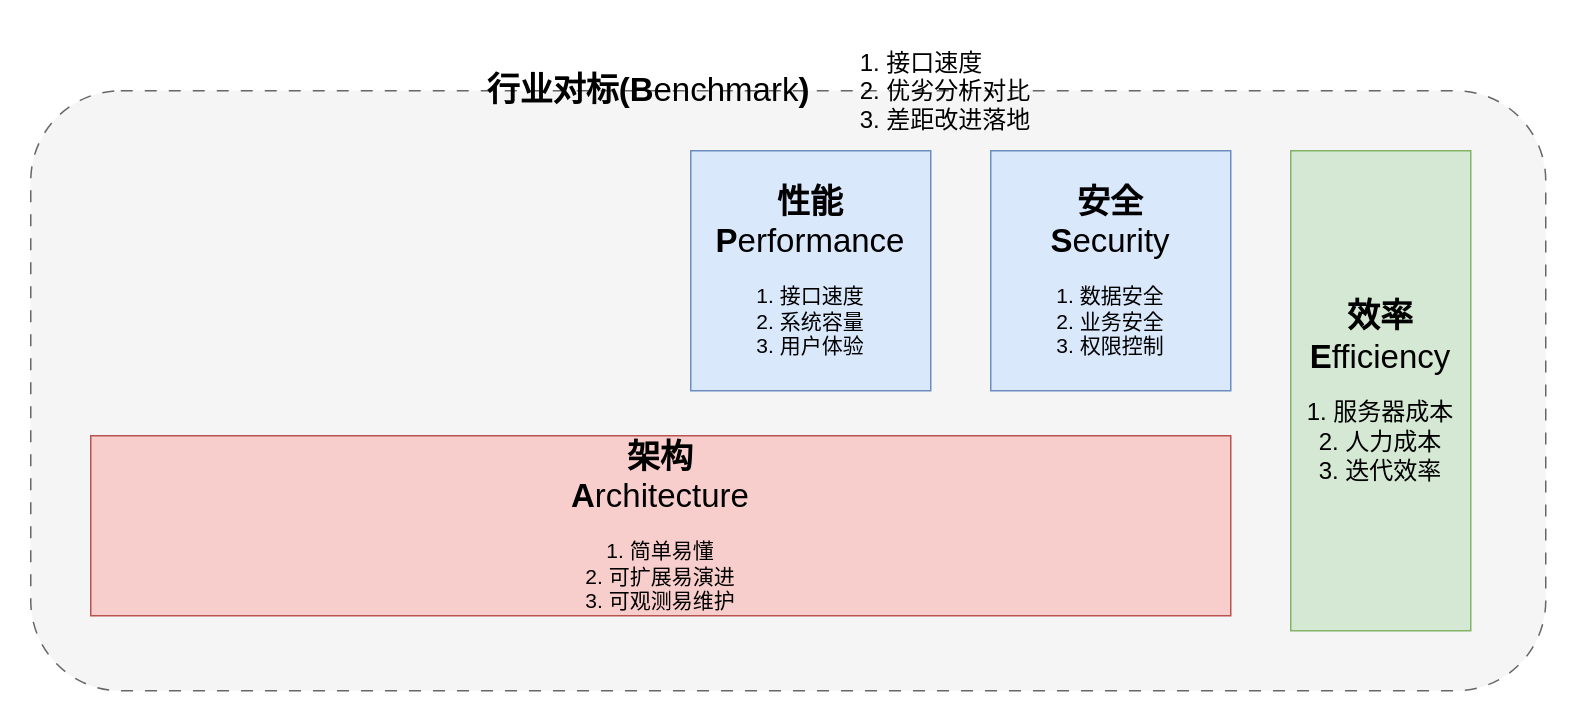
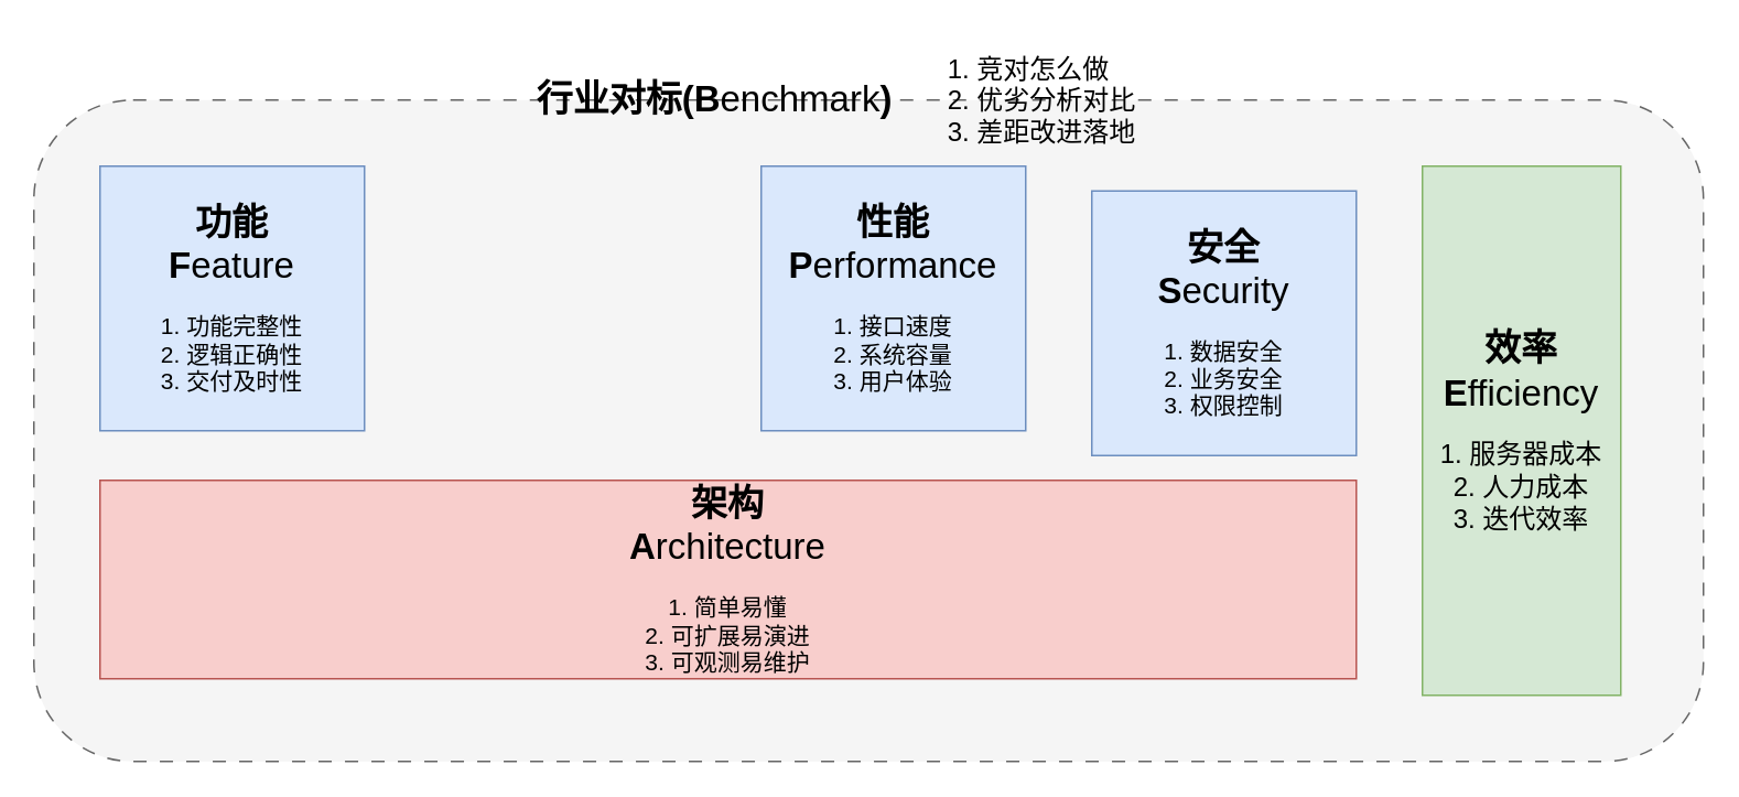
  <mxCell id="0" />
  <mxCell id="1" parent="0" />
  <mxCell id="2" value="" style="rounded=1;whiteSpace=wrap;html=1;dashed=1;dashPattern=8 8;fillColor=#f5f5f5;fontColor=#333333;strokeColor=#666666;" vertex="1" parent="1"><mxGeometry x="20" y="60" width="1010" height="400" as="geometry" /></mxCell>
+ <mxCell id="3" value="&lt;b style=&quot;font-size: 22px;&quot;&gt;功能&lt;br&gt;F&lt;/b&gt;&lt;span style=&quot;font-size: 22px;&quot;&gt;eature&lt;br&gt;&lt;/span&gt;&lt;br&gt;&lt;div style=&quot;font-size: 14px;&quot;&gt;&lt;font style=&quot;font-size: 14px;&quot;&gt;&lt;span style=&quot;background-color: initial;&quot;&gt;1.&amp;nbsp;&lt;/span&gt;&lt;span style=&quot;background-color: initial;&quot;&gt;功能完整性&lt;/span&gt;&lt;/font&gt;&lt;/div&gt;&lt;div style=&quot;font-size: 14px;&quot;&gt;&lt;span style=&quot;background-color: initial;&quot;&gt;&lt;font style=&quot;font-size: 14px;&quot;&gt;2. 逻辑正确性&lt;/font&gt;&lt;/span&gt;&lt;/div&gt;&lt;div style=&quot;font-size: 14px;&quot;&gt;&lt;span style=&quot;background-color: initial;&quot;&gt;&lt;font style=&quot;font-size: 14px;&quot;&gt;3. 交付及时性&lt;/font&gt;&lt;/span&gt;&lt;/div&gt;" style="rounded=0;whiteSpace=wrap;html=1;fillColor=#dae8fc;strokeColor=#6c8ebf;align=center;" vertex="1" parent="1"><mxGeometry x="60" y="100" width="160" height="160" as="geometry" /></mxCell>
  <mxCell id="4" value="&lt;b style=&quot;border-color: var(--border-color); font-size: 22px;&quot;&gt;性能&lt;br style=&quot;border-color: var(--border-color);&quot;&gt;&lt;/b&gt;&lt;font style=&quot;&quot;&gt;&lt;b style=&quot;font-size: 22px;&quot;&gt;P&lt;/b&gt;&lt;font style=&quot;font-size: 22px;&quot;&gt;erformance&lt;/font&gt;&lt;/font&gt;&lt;br style=&quot;border-color: var(--border-color);&quot;&gt;&lt;br style=&quot;border-color: var(--border-color);&quot;&gt;&lt;div style=&quot;border-color: var(--border-color); font-size: 14px;&quot;&gt;&lt;font style=&quot;border-color: var(--border-color);&quot;&gt;1. 接口速度&lt;/font&gt;&lt;/div&gt;&lt;div style=&quot;border-color: var(--border-color); font-size: 14px;&quot;&gt;&lt;span style=&quot;border-color: var(--border-color); background-color: initial;&quot;&gt;2. 系统容量&lt;/span&gt;&lt;/div&gt;&lt;div style=&quot;border-color: var(--border-color); font-size: 14px;&quot;&gt;&lt;span style=&quot;border-color: var(--border-color); background-color: initial;&quot;&gt;3. 用户体验&lt;/span&gt;&lt;/div&gt;" style="rounded=0;whiteSpace=wrap;html=1;fillColor=#dae8fc;strokeColor=#6c8ebf;" vertex="1" parent="1"><mxGeometry x="460" y="100" width="160" height="160" as="geometry" /></mxCell>
- <mxCell id="5" value="&lt;b style=&quot;border-color: var(--border-color); font-size: 22px;&quot;&gt;安全&lt;br style=&quot;border-color: var(--border-color);&quot;&gt;&lt;/b&gt;&lt;font style=&quot;font-size: 22px;&quot;&gt;&lt;b&gt;S&lt;/b&gt;ecurity&lt;/font&gt;&lt;br style=&quot;border-color: var(--border-color);&quot;&gt;&lt;br style=&quot;border-color: var(--border-color);&quot;&gt;&lt;div style=&quot;border-color: var(--border-color); font-size: 14px;&quot;&gt;&lt;font style=&quot;border-color: var(--border-color);&quot;&gt;1. 数据安全&lt;/font&gt;&lt;/div&gt;&lt;div style=&quot;border-color: var(--border-color); font-size: 14px;&quot;&gt;&lt;span style=&quot;border-color: var(--border-color); background-color: initial;&quot;&gt;2. 业务安全&lt;/span&gt;&lt;/div&gt;&lt;div style=&quot;border-color: var(--border-color); font-size: 14px;&quot;&gt;&lt;span style=&quot;border-color: var(--border-color); background-color: initial;&quot;&gt;3. 权限控制&lt;br&gt;&lt;/span&gt;&lt;/div&gt;" style="rounded=0;whiteSpace=wrap;html=1;fillColor=#dae8fc;strokeColor=#6c8ebf;" vertex="1" parent="1"><mxGeometry x="660" y="100" width="160" height="160" as="geometry" /></mxCell>
+ <mxCell id="5" value="&lt;b style=&quot;border-color: var(--border-color); font-size: 22px;&quot;&gt;安全&lt;br style=&quot;border-color: var(--border-color);&quot;&gt;&lt;/b&gt;&lt;font style=&quot;font-size: 22px;&quot;&gt;&lt;b&gt;S&lt;/b&gt;ecurity&lt;/font&gt;&lt;br style=&quot;border-color: var(--border-color);&quot;&gt;&lt;br style=&quot;border-color: var(--border-color);&quot;&gt;&lt;div style=&quot;border-color: var(--border-color); font-size: 14px;&quot;&gt;&lt;font style=&quot;border-color: var(--border-color);&quot;&gt;1. 数据安全&lt;/font&gt;&lt;/div&gt;&lt;div style=&quot;border-color: var(--border-color); font-size: 14px;&quot;&gt;&lt;span style=&quot;border-color: var(--border-color); background-color: initial;&quot;&gt;2. 业务安全&lt;/span&gt;&lt;/div&gt;&lt;div style=&quot;border-color: var(--border-color); font-size: 14px;&quot;&gt;&lt;span style=&quot;border-color: var(--border-color); background-color: initial;&quot;&gt;3. 权限控制&lt;br&gt;&lt;/span&gt;&lt;/div&gt;" style="rounded=0;whiteSpace=wrap;html=1;fillColor=#dae8fc;strokeColor=#6c8ebf;" vertex="1" parent="1"><mxGeometry x="660" y="115" width="160" height="160" as="geometry" /></mxCell>
  <mxCell id="6" value="&lt;b style=&quot;border-color: var(--border-color); font-size: 22px;&quot;&gt;架构&lt;br style=&quot;border-color: var(--border-color);&quot;&gt;&lt;/b&gt;&lt;font style=&quot;font-size: 22px;&quot;&gt;&lt;b&gt;A&lt;/b&gt;rchitecture&lt;/font&gt;&lt;br style=&quot;border-color: var(--border-color);&quot;&gt;&lt;br style=&quot;border-color: var(--border-color);&quot;&gt;&lt;div style=&quot;border-color: var(--border-color); font-size: 14px;&quot;&gt;&lt;font style=&quot;border-color: var(--border-color);&quot;&gt;1. 简单易懂&lt;/font&gt;&lt;/div&gt;&lt;div style=&quot;border-color: var(--border-color); font-size: 14px;&quot;&gt;2. 可扩展易演进&lt;/div&gt;&lt;div style=&quot;border-color: var(--border-color); font-size: 14px;&quot;&gt;&lt;span style=&quot;border-color: var(--border-color); background-color: initial;&quot;&gt;3. 可观测易维护&lt;/span&gt;&lt;/div&gt;" style="rounded=0;whiteSpace=wrap;html=1;fillColor=#f8cecc;strokeColor=#b85450;align=center;" vertex="1" parent="1"><mxGeometry x="60" y="290" width="760" height="120" as="geometry" /></mxCell>
  <mxCell id="7" value="&lt;b style=&quot;border-color: var(--border-color); font-size: 22px;&quot;&gt;效率&lt;br style=&quot;border-color: var(--border-color);&quot;&gt;&lt;/b&gt;&lt;span style=&quot;font-size: 22px;&quot;&gt;&lt;b&gt;E&lt;/b&gt;fficiency&lt;/span&gt;&lt;br style=&quot;border-color: var(--border-color);&quot;&gt;&lt;br&gt;&lt;font style=&quot;font-size: 16px;&quot;&gt;1. 服务器成本&lt;/font&gt;&lt;div style=&quot;border-color: var(--border-color); font-size: 16px;&quot;&gt;&lt;font style=&quot;border-color: var(--border-color); font-size: 16px;&quot;&gt;2. 人力成本&lt;/font&gt;&lt;/div&gt;&lt;div style=&quot;border-color: var(--border-color); font-size: 16px;&quot;&gt;&lt;span style=&quot;border-color: var(--border-color); background-color: initial;&quot;&gt;&lt;font style=&quot;font-size: 16px;&quot;&gt;3. 迭代效率&lt;/font&gt;&lt;/span&gt;&lt;/div&gt;" style="rounded=0;whiteSpace=wrap;html=1;fillColor=#d5e8d4;strokeColor=#82b366;align=center;" vertex="1" parent="1"><mxGeometry x="860" y="100" width="120" height="320" as="geometry" /></mxCell>
  <mxCell id="8" value="&lt;font style=&quot;font-size: 22px;&quot;&gt;&lt;b style=&quot;border-color: var(--border-color);&quot;&gt;行业对标&lt;/b&gt;&lt;b&gt;(&lt;/b&gt;&lt;b style=&quot;border-color: var(--border-color);&quot;&gt;B&lt;/b&gt;&lt;span style=&quot;border-color: var(--border-color);&quot;&gt;enchmark&lt;/span&gt;&lt;b&gt;)&lt;/b&gt;&lt;/font&gt;" style="text;html=1;strokeColor=none;fillColor=none;align=center;verticalAlign=middle;whiteSpace=wrap;rounded=0;" vertex="1" parent="1"><mxGeometry x="274" y="40" width="316" height="40" as="geometry" /></mxCell>
- <mxCell id="9" value="&lt;div style=&quot;text-align: left; font-size: 16px;&quot;&gt;&lt;span style=&quot;background-color: initial;&quot;&gt;&lt;font style=&quot;font-size: 16px;&quot;&gt;1. 接口速度&lt;/font&gt;&lt;/span&gt;&lt;/div&gt;&lt;div style=&quot;text-align: left; font-size: 16px;&quot;&gt;&lt;span style=&quot;background-color: initial;&quot;&gt;&lt;font style=&quot;font-size: 16px;&quot;&gt;2. 优劣分析对比&lt;/font&gt;&lt;/span&gt;&lt;/div&gt;&lt;div style=&quot;text-align: left; font-size: 16px;&quot;&gt;&lt;span style=&quot;background-color: initial;&quot;&gt;&lt;font style=&quot;font-size: 16px;&quot;&gt;3. 差距改进落地&lt;/font&gt;&lt;/span&gt;&lt;/div&gt;" style="text;html=1;strokeColor=none;fillColor=none;align=center;verticalAlign=middle;whiteSpace=wrap;rounded=0;" vertex="1" parent="1"><mxGeometry x="540" y="20" width="180" height="80" as="geometry" /></mxCell>
+ <mxCell id="9" value="&lt;div style=&quot;text-align: left; font-size: 16px;&quot;&gt;&lt;span style=&quot;background-color: initial;&quot;&gt;&lt;font style=&quot;font-size: 16px;&quot;&gt;1. 竞对怎么做&lt;/font&gt;&lt;/span&gt;&lt;/div&gt;&lt;div style=&quot;text-align: left; font-size: 16px;&quot;&gt;&lt;span style=&quot;background-color: initial;&quot;&gt;&lt;font style=&quot;font-size: 16px;&quot;&gt;2. 优劣分析对比&lt;/font&gt;&lt;/span&gt;&lt;/div&gt;&lt;div style=&quot;text-align: left; font-size: 16px;&quot;&gt;&lt;span style=&quot;background-color: initial;&quot;&gt;&lt;font style=&quot;font-size: 16px;&quot;&gt;3. 差距改进落地&lt;/font&gt;&lt;/span&gt;&lt;/div&gt;" style="text;html=1;strokeColor=none;fillColor=none;align=center;verticalAlign=middle;whiteSpace=wrap;rounded=0;" vertex="1" parent="1"><mxGeometry x="540" y="20" width="180" height="80" as="geometry" /></mxCell>
